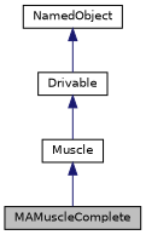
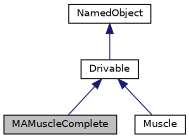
  digraph {
    node [color=black fillcolor=white fontname=Helvetica fontsize=10 shape=record style=filled]
    edge [color=midnightblue dir=back fontname=Helvetica fontsize=10 labelfontname=Helvetica labelfontsize=10 style=solid]
    n1 [fillcolor=grey75 fontcolor=black height=0.2 label=MAMuscleComplete width=0.4]
    n2 [height=0.2 label=Muscle width=0.4]
    n3 [height=0.2 label=Drivable width=0.4]
    n4 [height=0.2 label=NamedObject width=0.4]
-   n2 -> n1
+   n3 -> n1
    n3 -> n2
    n4 -> n3
  }
